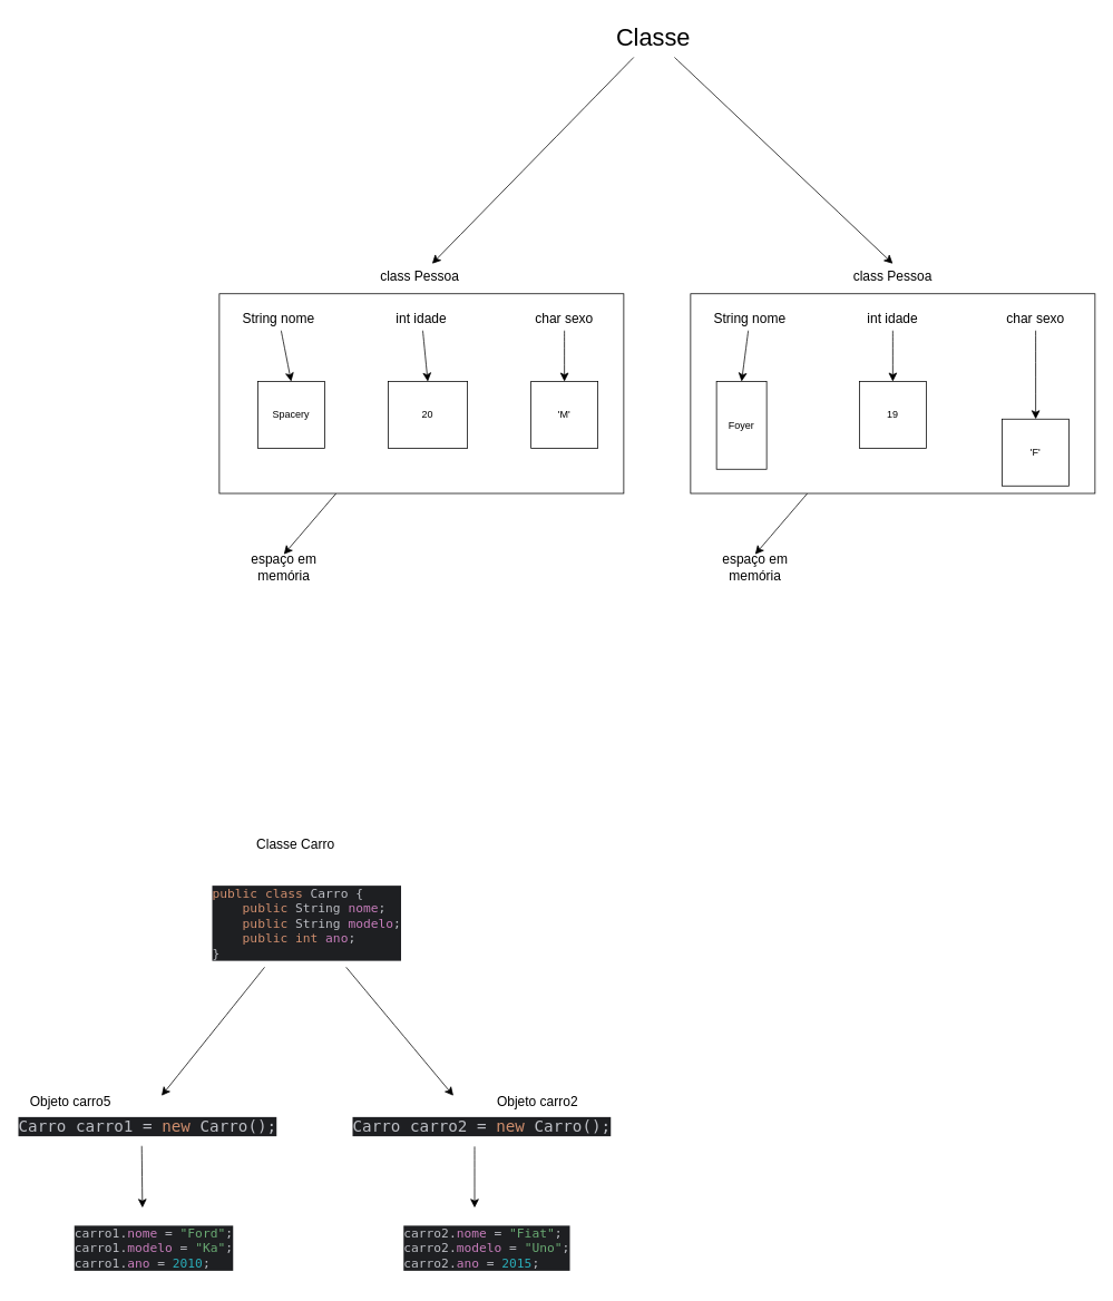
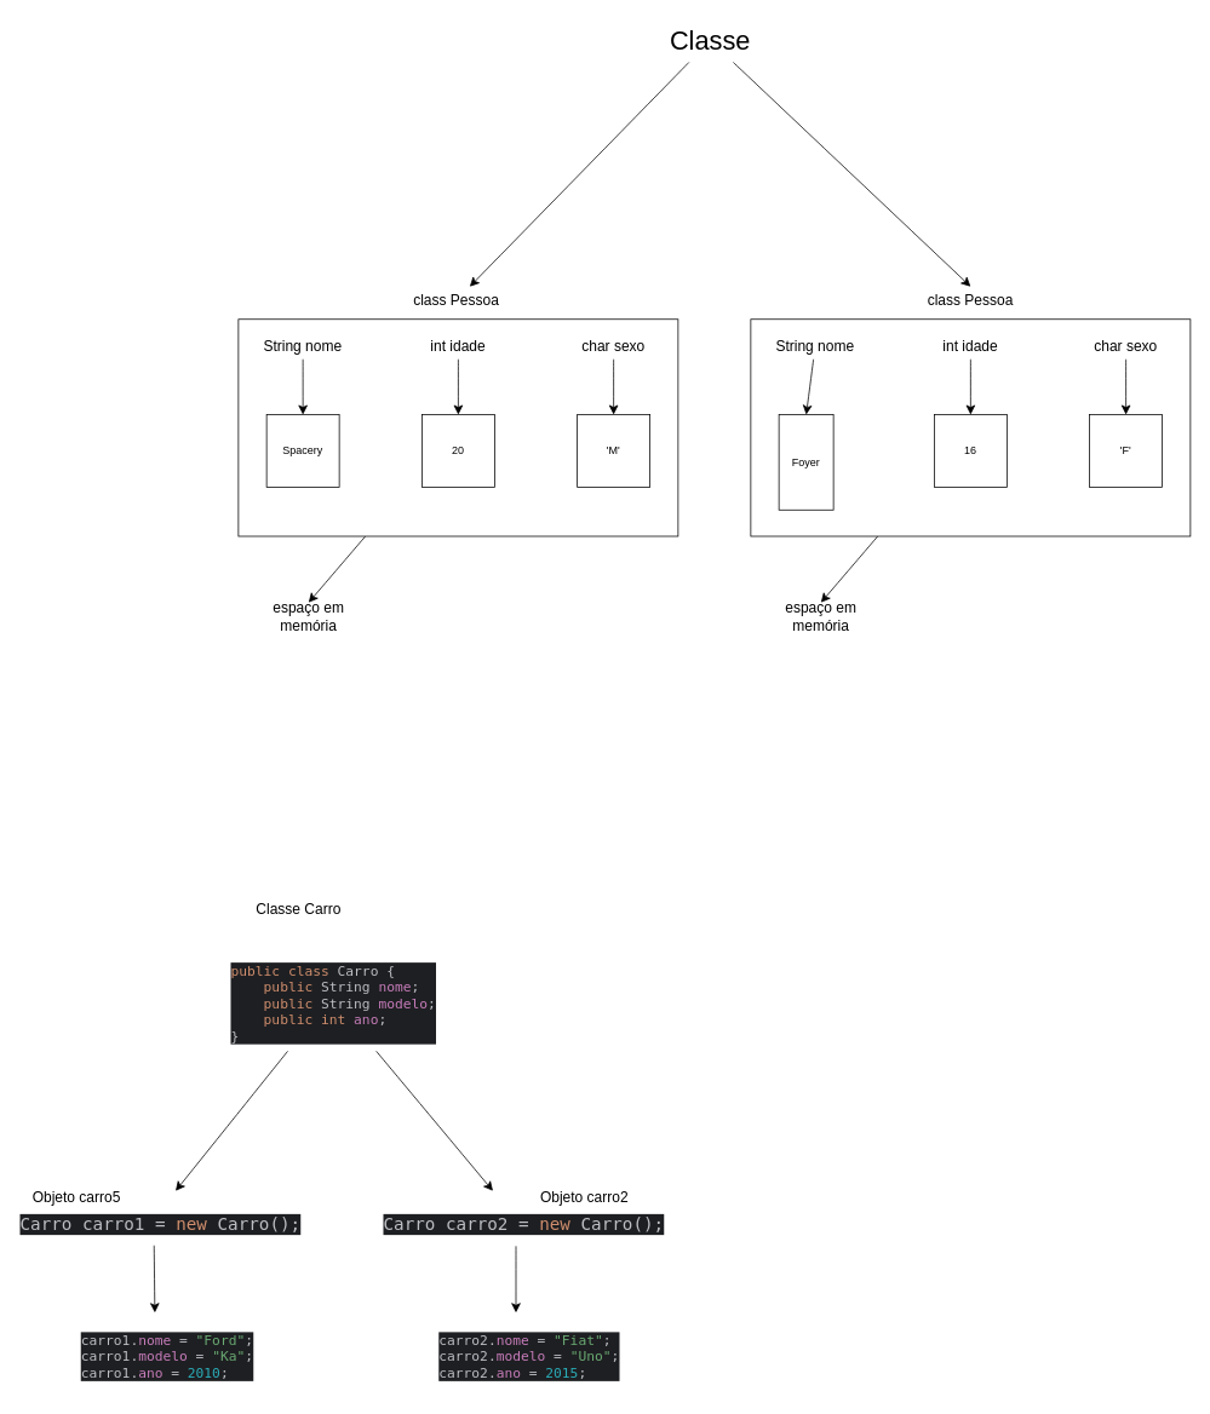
  <mxCell id="0" />
  <mxCell id="1" parent="0" />
  <mxCell id="2" value="" style="rounded=0;whiteSpace=wrap;html=1;" vertex="1" parent="1"><mxGeometry x="262.01" y="351" width="484" height="239" as="geometry" /></mxCell>
- <mxCell id="3" value="20" style="whiteSpace=wrap;html=1;aspect=fixed;" vertex="1" parent="1"><mxGeometry x="464" y="456" width="95" height="80" as="geometry" /></mxCell>
+ <mxCell id="3" value="20" style="whiteSpace=wrap;html=1;aspect=fixed;" vertex="1" parent="1"><mxGeometry x="464" y="456" width="80" height="80" as="geometry" /></mxCell>
  <mxCell id="4" style="edgeStyle=none;curved=1;rounded=0;orthogonalLoop=1;jettySize=auto;html=1;entryX=0.5;entryY=0;entryDx=0;entryDy=0;fontSize=12;startSize=8;endSize=8;" edge="1" parent="1" source="5" target="3"><mxGeometry relative="1" as="geometry" /></mxCell>
  <mxCell id="5" value="int idade" style="text;strokeColor=none;align=center;fillColor=none;html=1;verticalAlign=middle;whiteSpace=wrap;rounded=0;fontSize=16;" vertex="1" parent="1"><mxGeometry x="466.16" y="365" width="75.69" height="30" as="geometry" /></mxCell>
  <mxCell id="6" style="edgeStyle=none;curved=1;rounded=0;orthogonalLoop=1;jettySize=auto;html=1;entryX=0.5;entryY=0;entryDx=0;entryDy=0;fontSize=12;startSize=8;endSize=8;" edge="1" target="7" parent="1"><mxGeometry relative="1" as="geometry"><mxPoint x="675" y="395" as="sourcePoint" /></mxGeometry></mxCell>
  <mxCell id="7" value="'M'" style="whiteSpace=wrap;html=1;aspect=fixed;" vertex="1" parent="1"><mxGeometry x="635" y="456" width="80" height="80" as="geometry" /></mxCell>
  <mxCell id="8" value="char sexo" style="text;strokeColor=none;align=center;fillColor=none;html=1;verticalAlign=middle;whiteSpace=wrap;rounded=0;fontSize=16;" vertex="1" parent="1"><mxGeometry x="637.16" y="365" width="75.69" height="30" as="geometry" /></mxCell>
  <mxCell id="9" style="edgeStyle=none;curved=1;rounded=0;orthogonalLoop=1;jettySize=auto;html=1;entryX=0.5;entryY=0;entryDx=0;entryDy=0;fontSize=12;startSize=8;endSize=8;" edge="1" source="11" target="10" parent="1"><mxGeometry relative="1" as="geometry" /></mxCell>
- <mxCell id="10" value="Spacery" style="whiteSpace=wrap;html=1;aspect=fixed;" vertex="1" parent="1"><mxGeometry x="308.01" y="456" width="80" height="80" as="geometry" /></mxCell>
+ <mxCell id="10" value="Spacery" style="whiteSpace=wrap;html=1;aspect=fixed;" vertex="1" parent="1"><mxGeometry x="293.01" y="456" width="80" height="80" as="geometry" /></mxCell>
  <mxCell id="11" value="String nome" style="text;strokeColor=none;align=center;fillColor=none;html=1;verticalAlign=middle;whiteSpace=wrap;rounded=0;fontSize=16;" vertex="1" parent="1"><mxGeometry x="285.09" y="365" width="95.84" height="30" as="geometry" /></mxCell>
  <mxCell id="12" value="class Pessoa" style="text;strokeColor=none;align=center;fillColor=none;html=1;verticalAlign=middle;whiteSpace=wrap;rounded=0;fontSize=16;" vertex="1" parent="1"><mxGeometry x="447" y="315" width="110" height="30" as="geometry" /></mxCell>
  <mxCell id="13" value="espaço em memória" style="text;strokeColor=none;align=center;fillColor=none;html=1;verticalAlign=middle;whiteSpace=wrap;rounded=0;fontSize=16;" vertex="1" parent="1"><mxGeometry x="275" y="663" width="128.5" height="30" as="geometry" /></mxCell>
  <mxCell id="14" value="" style="endArrow=classic;html=1;rounded=0;fontSize=12;startSize=8;endSize=8;curved=1;entryX=0.5;entryY=0;entryDx=0;entryDy=0;" edge="1" parent="1" source="2" target="13"><mxGeometry width="50" height="50" relative="1" as="geometry"><mxPoint x="423" y="642" as="sourcePoint" /><mxPoint x="508" y="627" as="targetPoint" /></mxGeometry></mxCell>
  <mxCell id="15" value="" style="rounded=0;whiteSpace=wrap;html=1;" vertex="1" parent="1"><mxGeometry x="826" y="351" width="484" height="239" as="geometry" /></mxCell>
- <mxCell id="16" value="19" style="whiteSpace=wrap;html=1;aspect=fixed;" vertex="1" parent="1"><mxGeometry x="1027.99" y="456" width="80" height="80" as="geometry" /></mxCell>
+ <mxCell id="16" value="16" style="whiteSpace=wrap;html=1;aspect=fixed;" vertex="1" parent="1"><mxGeometry x="1027.99" y="456" width="80" height="80" as="geometry" /></mxCell>
  <mxCell id="17" style="edgeStyle=none;curved=1;rounded=0;orthogonalLoop=1;jettySize=auto;html=1;entryX=0.5;entryY=0;entryDx=0;entryDy=0;fontSize=12;startSize=8;endSize=8;" edge="1" source="18" target="16" parent="1"><mxGeometry relative="1" as="geometry" /></mxCell>
  <mxCell id="18" value="int idade" style="text;strokeColor=none;align=center;fillColor=none;html=1;verticalAlign=middle;whiteSpace=wrap;rounded=0;fontSize=16;" vertex="1" parent="1"><mxGeometry x="1030.15" y="365" width="75.69" height="30" as="geometry" /></mxCell>
  <mxCell id="19" style="edgeStyle=none;curved=1;rounded=0;orthogonalLoop=1;jettySize=auto;html=1;entryX=0.5;entryY=0;entryDx=0;entryDy=0;fontSize=12;startSize=8;endSize=8;" edge="1" target="20" parent="1"><mxGeometry relative="1" as="geometry"><mxPoint x="1238.99" y="395" as="sourcePoint" /></mxGeometry></mxCell>
- <mxCell id="20" value="'F'" style="whiteSpace=wrap;html=1;aspect=fixed;" vertex="1" parent="1"><mxGeometry x="1198.99" y="501" width="80" height="80" as="geometry" /></mxCell>
+ <mxCell id="20" value="'F'" style="whiteSpace=wrap;html=1;aspect=fixed;" vertex="1" parent="1"><mxGeometry x="1198.99" y="456" width="80" height="80" as="geometry" /></mxCell>
  <mxCell id="21" value="char sexo" style="text;strokeColor=none;align=center;fillColor=none;html=1;verticalAlign=middle;whiteSpace=wrap;rounded=0;fontSize=16;" vertex="1" parent="1"><mxGeometry x="1201.15" y="365" width="75.69" height="30" as="geometry" /></mxCell>
  <mxCell id="22" style="edgeStyle=none;curved=1;rounded=0;orthogonalLoop=1;jettySize=auto;html=1;entryX=0.5;entryY=0;entryDx=0;entryDy=0;fontSize=12;startSize=8;endSize=8;" edge="1" source="24" target="23" parent="1"><mxGeometry relative="1" as="geometry" /></mxCell>
  <mxCell id="23" value="Foyer" style="whiteSpace=wrap;html=1;aspect=fixed;" vertex="1" parent="1"><mxGeometry x="857" y="456" width="60" height="105" as="geometry" /></mxCell>
  <mxCell id="24" value="String nome" style="text;strokeColor=none;align=center;fillColor=none;html=1;verticalAlign=middle;whiteSpace=wrap;rounded=0;fontSize=16;" vertex="1" parent="1"><mxGeometry x="849.08" y="365" width="95.84" height="30" as="geometry" /></mxCell>
  <mxCell id="25" value="class Pessoa" style="text;strokeColor=none;align=center;fillColor=none;html=1;verticalAlign=middle;whiteSpace=wrap;rounded=0;fontSize=16;" vertex="1" parent="1"><mxGeometry x="1013.99" y="315" width="108.01" height="30" as="geometry" /></mxCell>
  <mxCell id="26" value="espaço em memória" style="text;strokeColor=none;align=center;fillColor=none;html=1;verticalAlign=middle;whiteSpace=wrap;rounded=0;fontSize=16;" vertex="1" parent="1"><mxGeometry x="838.99" y="663" width="128.5" height="30" as="geometry" /></mxCell>
  <mxCell id="27" value="" style="endArrow=classic;html=1;rounded=0;fontSize=12;startSize=8;endSize=8;curved=1;entryX=0.5;entryY=0;entryDx=0;entryDy=0;" edge="1" source="15" target="26" parent="1"><mxGeometry width="50" height="50" relative="1" as="geometry"><mxPoint x="986.99" y="642" as="sourcePoint" /><mxPoint x="1071.99" y="627" as="targetPoint" /></mxGeometry></mxCell>
  <mxCell id="28" style="edgeStyle=none;curved=1;rounded=0;orthogonalLoop=1;jettySize=auto;html=1;fontSize=12;startSize=8;endSize=8;" edge="1" parent="1" source="30" target="12"><mxGeometry relative="1" as="geometry" /></mxCell>
  <mxCell id="29" style="edgeStyle=none;curved=1;rounded=0;orthogonalLoop=1;jettySize=auto;html=1;entryX=0.5;entryY=0;entryDx=0;entryDy=0;fontSize=12;startSize=8;endSize=8;" edge="1" parent="1" source="30" target="25"><mxGeometry relative="1" as="geometry" /></mxCell>
  <mxCell id="30" value="&lt;div&gt;&lt;font style=&quot;font-size: 29px;&quot;&gt;Classe&lt;/font&gt;&lt;/div&gt;" style="text;strokeColor=none;align=center;fillColor=none;html=1;verticalAlign=middle;whiteSpace=wrap;rounded=0;fontSize=16;" vertex="1" parent="1"><mxGeometry x="723.7" y="20" width="115.29" height="48" as="geometry" /></mxCell>
  <mxCell id="31" style="edgeStyle=none;curved=1;rounded=0;orthogonalLoop=1;jettySize=auto;html=1;fontSize=12;startSize=8;endSize=8;" edge="1" parent="1" source="33" target="36"><mxGeometry relative="1" as="geometry" /></mxCell>
  <mxCell id="32" style="edgeStyle=none;curved=1;rounded=0;orthogonalLoop=1;jettySize=auto;html=1;fontSize=12;startSize=8;endSize=8;" edge="1" parent="1" source="33" target="38"><mxGeometry relative="1" as="geometry" /></mxCell>
  <mxCell id="33" value="&lt;div style=&quot;background-color:#1e1f22;color:#bcbec4&quot;&gt;&lt;pre style=&quot;font-family:'JetBrains Mono',monospace;font-size:9,8pt;&quot;&gt;&lt;span style=&quot;color:#cf8e6d;&quot;&gt;public class &lt;/span&gt;Carro {&lt;br&gt;    &lt;span style=&quot;color:#cf8e6d;&quot;&gt;public &lt;/span&gt;String &lt;span style=&quot;color:#c77dbb;&quot;&gt;nome&lt;/span&gt;;&lt;br&gt;    &lt;span style=&quot;color:#cf8e6d;&quot;&gt;public &lt;/span&gt;String &lt;span style=&quot;color:#c77dbb;&quot;&gt;modelo&lt;/span&gt;;&lt;br&gt;    &lt;span style=&quot;color:#cf8e6d;&quot;&gt;public int &lt;/span&gt;&lt;span style=&quot;color:#c77dbb;&quot;&gt;ano&lt;/span&gt;;&lt;br&gt;}&lt;/pre&gt;&lt;/div&gt;" style="text;whiteSpace=wrap;html=1;fontSize=15;" vertex="1" parent="1"><mxGeometry x="252.01" y="1038" width="224" height="119" as="geometry" /></mxCell>
- <mxCell id="34" value="Classe Carro" style="text;strokeColor=none;align=center;fillColor=none;html=1;verticalAlign=middle;whiteSpace=wrap;rounded=0;fontSize=16;" vertex="1" parent="1"><mxGeometry x="285.09" y="996" width="136.78" height="27" as="geometry" /></mxCell>
+ <mxCell id="34" value="Classe Carro" style="text;strokeColor=none;align=center;fillColor=none;html=1;verticalAlign=middle;whiteSpace=wrap;rounded=0;fontSize=16;" vertex="1" parent="1"><mxGeometry x="260.09" y="986" width="136.78" height="27" as="geometry" /></mxCell>
  <mxCell id="35" style="edgeStyle=none;curved=1;rounded=0;orthogonalLoop=1;jettySize=auto;html=1;fontSize=12;startSize=8;endSize=8;" edge="1" parent="1" source="36" target="39"><mxGeometry relative="1" as="geometry" /></mxCell>
  <mxCell id="36" value="&lt;div style=&quot;background-color:#1e1f22;color:#bcbec4&quot;&gt;&lt;pre style=&quot;font-family:'JetBrains Mono',monospace;font-size:9,8pt;&quot;&gt;Carro carro1 = &lt;span style=&quot;color:#cf8e6d;&quot;&gt;new &lt;/span&gt;Carro();&lt;/pre&gt;&lt;/div&gt;" style="text;whiteSpace=wrap;html=1;fontSize=19;" vertex="1" parent="1"><mxGeometry x="20" y="1311" width="297.6" height="60" as="geometry" /></mxCell>
  <mxCell id="37" style="edgeStyle=none;curved=1;rounded=0;orthogonalLoop=1;jettySize=auto;html=1;fontSize=12;startSize=8;endSize=8;" edge="1" parent="1" source="38" target="40"><mxGeometry relative="1" as="geometry" /></mxCell>
  <mxCell id="38" value="&lt;div style=&quot;background-color:#1e1f22;color:#bcbec4&quot;&gt;&lt;pre style=&quot;font-family:'JetBrains Mono',monospace;font-size:9,8pt;&quot;&gt;Carro carro2 = &lt;span style=&quot;color:#cf8e6d;&quot;&gt;new &lt;/span&gt;Carro();&lt;/pre&gt;&lt;/div&gt;" style="text;whiteSpace=wrap;html=1;fontSize=19;" vertex="1" parent="1"><mxGeometry x="420" y="1311" width="295" height="60.8" as="geometry" /></mxCell>
  <mxCell id="39" value="&lt;div style=&quot;background-color:#1e1f22;color:#bcbec4&quot;&gt;&lt;pre style=&quot;font-family:'JetBrains Mono',monospace;font-size:9,8pt;&quot;&gt;carro1.&lt;span style=&quot;color:#c77dbb;&quot;&gt;nome &lt;/span&gt;= &lt;span style=&quot;color:#6aab73;&quot;&gt;&quot;Ford&quot;&lt;/span&gt;;&lt;br&gt;carro1.&lt;span style=&quot;color:#c77dbb;&quot;&gt;modelo &lt;/span&gt;= &lt;span style=&quot;color:#6aab73;&quot;&gt;&quot;Ka&quot;&lt;/span&gt;;&lt;br&gt;carro1.&lt;span style=&quot;color:#c77dbb;&quot;&gt;ano &lt;/span&gt;= &lt;span style=&quot;color:#2aacb8;&quot;&gt;2010&lt;/span&gt;;&lt;/pre&gt;&lt;/div&gt;" style="text;whiteSpace=wrap;html=1;fontSize=15;" vertex="1" parent="1"><mxGeometry x="87" y="1445" width="167" height="89" as="geometry" /></mxCell>
  <mxCell id="40" value="&lt;div style=&quot;background-color:#1e1f22;color:#bcbec4&quot;&gt;&lt;pre style=&quot;font-family:'JetBrains Mono',monospace;font-size:9,8pt;&quot;&gt;carro2.&lt;span style=&quot;color:#c77dbb;&quot;&gt;nome &lt;/span&gt;= &lt;span style=&quot;color:#6aab73;&quot;&gt;&quot;Fiat&quot;&lt;/span&gt;;&lt;br&gt;carro2.&lt;span style=&quot;color:#c77dbb;&quot;&gt;modelo &lt;/span&gt;= &lt;span style=&quot;color:#6aab73;&quot;&gt;&quot;Uno&quot;&lt;/span&gt;;&lt;br&gt;carro2.&lt;span style=&quot;color:#c77dbb;&quot;&gt;ano &lt;/span&gt;= &lt;span style=&quot;color:#2aacb8;&quot;&gt;2015&lt;/span&gt;;&lt;/pre&gt;&lt;/div&gt;" style="text;whiteSpace=wrap;html=1;fontSize=15;" vertex="1" parent="1"><mxGeometry x="481.003" y="1445.002" width="173" height="89" as="geometry" /></mxCell>
  <mxCell id="41" value="&lt;div&gt;Objeto carro5&lt;/div&gt;" style="text;strokeColor=none;align=center;fillColor=none;html=1;verticalAlign=middle;whiteSpace=wrap;rounded=0;fontSize=16;" vertex="1" parent="1"><mxGeometry x="23" y="1303" width="122" height="30" as="geometry" /></mxCell>
  <mxCell id="42" value="&lt;div&gt;Objeto carro2&lt;/div&gt;" style="text;strokeColor=none;align=center;fillColor=none;html=1;verticalAlign=middle;whiteSpace=wrap;rounded=0;fontSize=16;" vertex="1" parent="1"><mxGeometry x="582" y="1303" width="122" height="30" as="geometry" /></mxCell>
